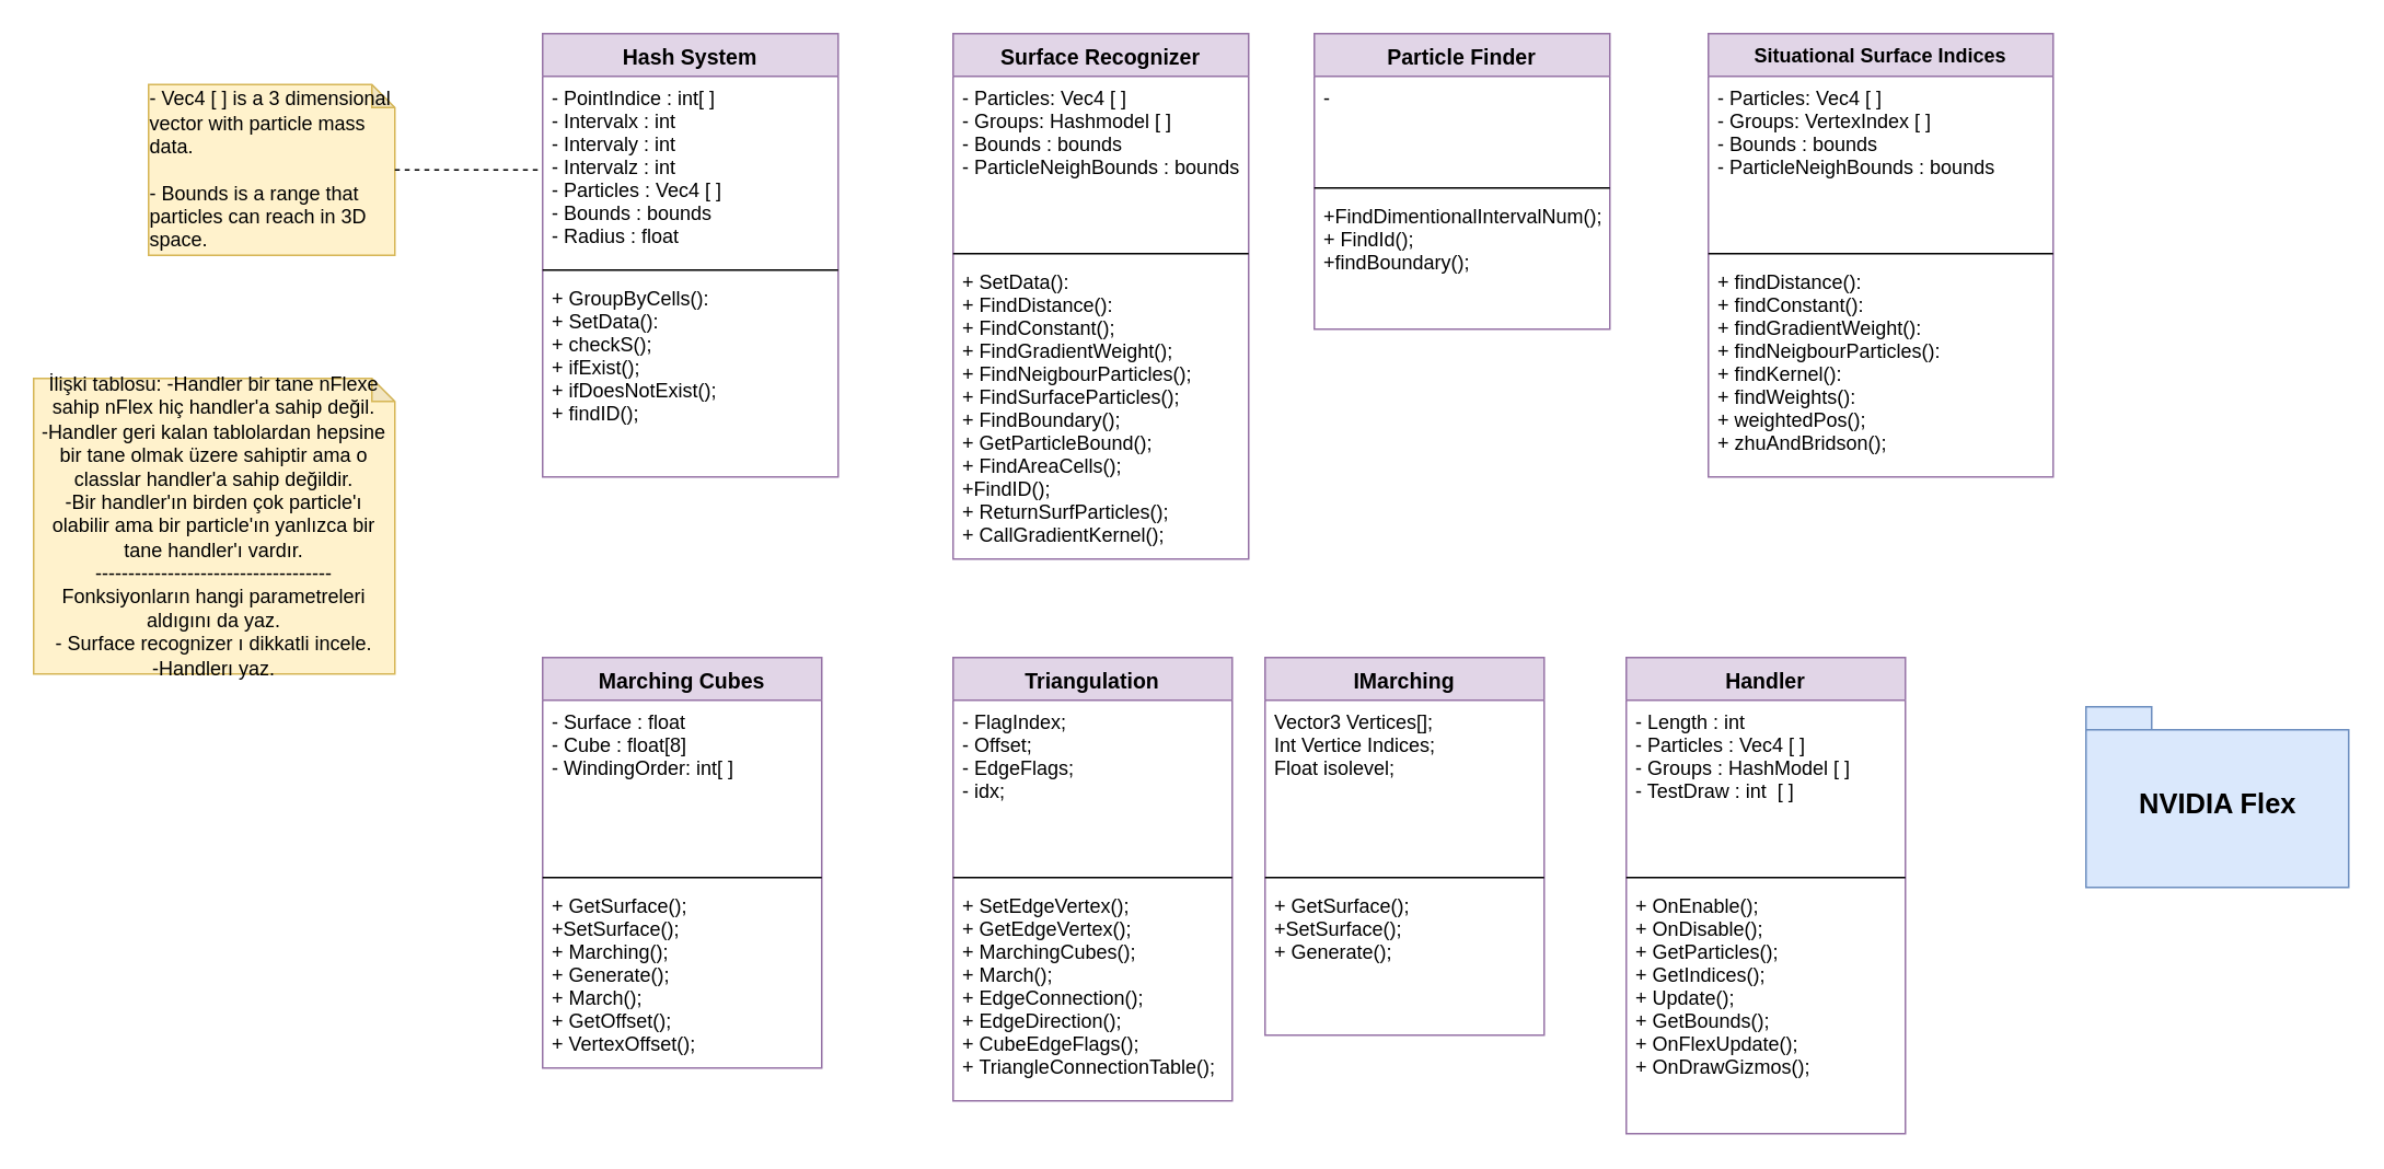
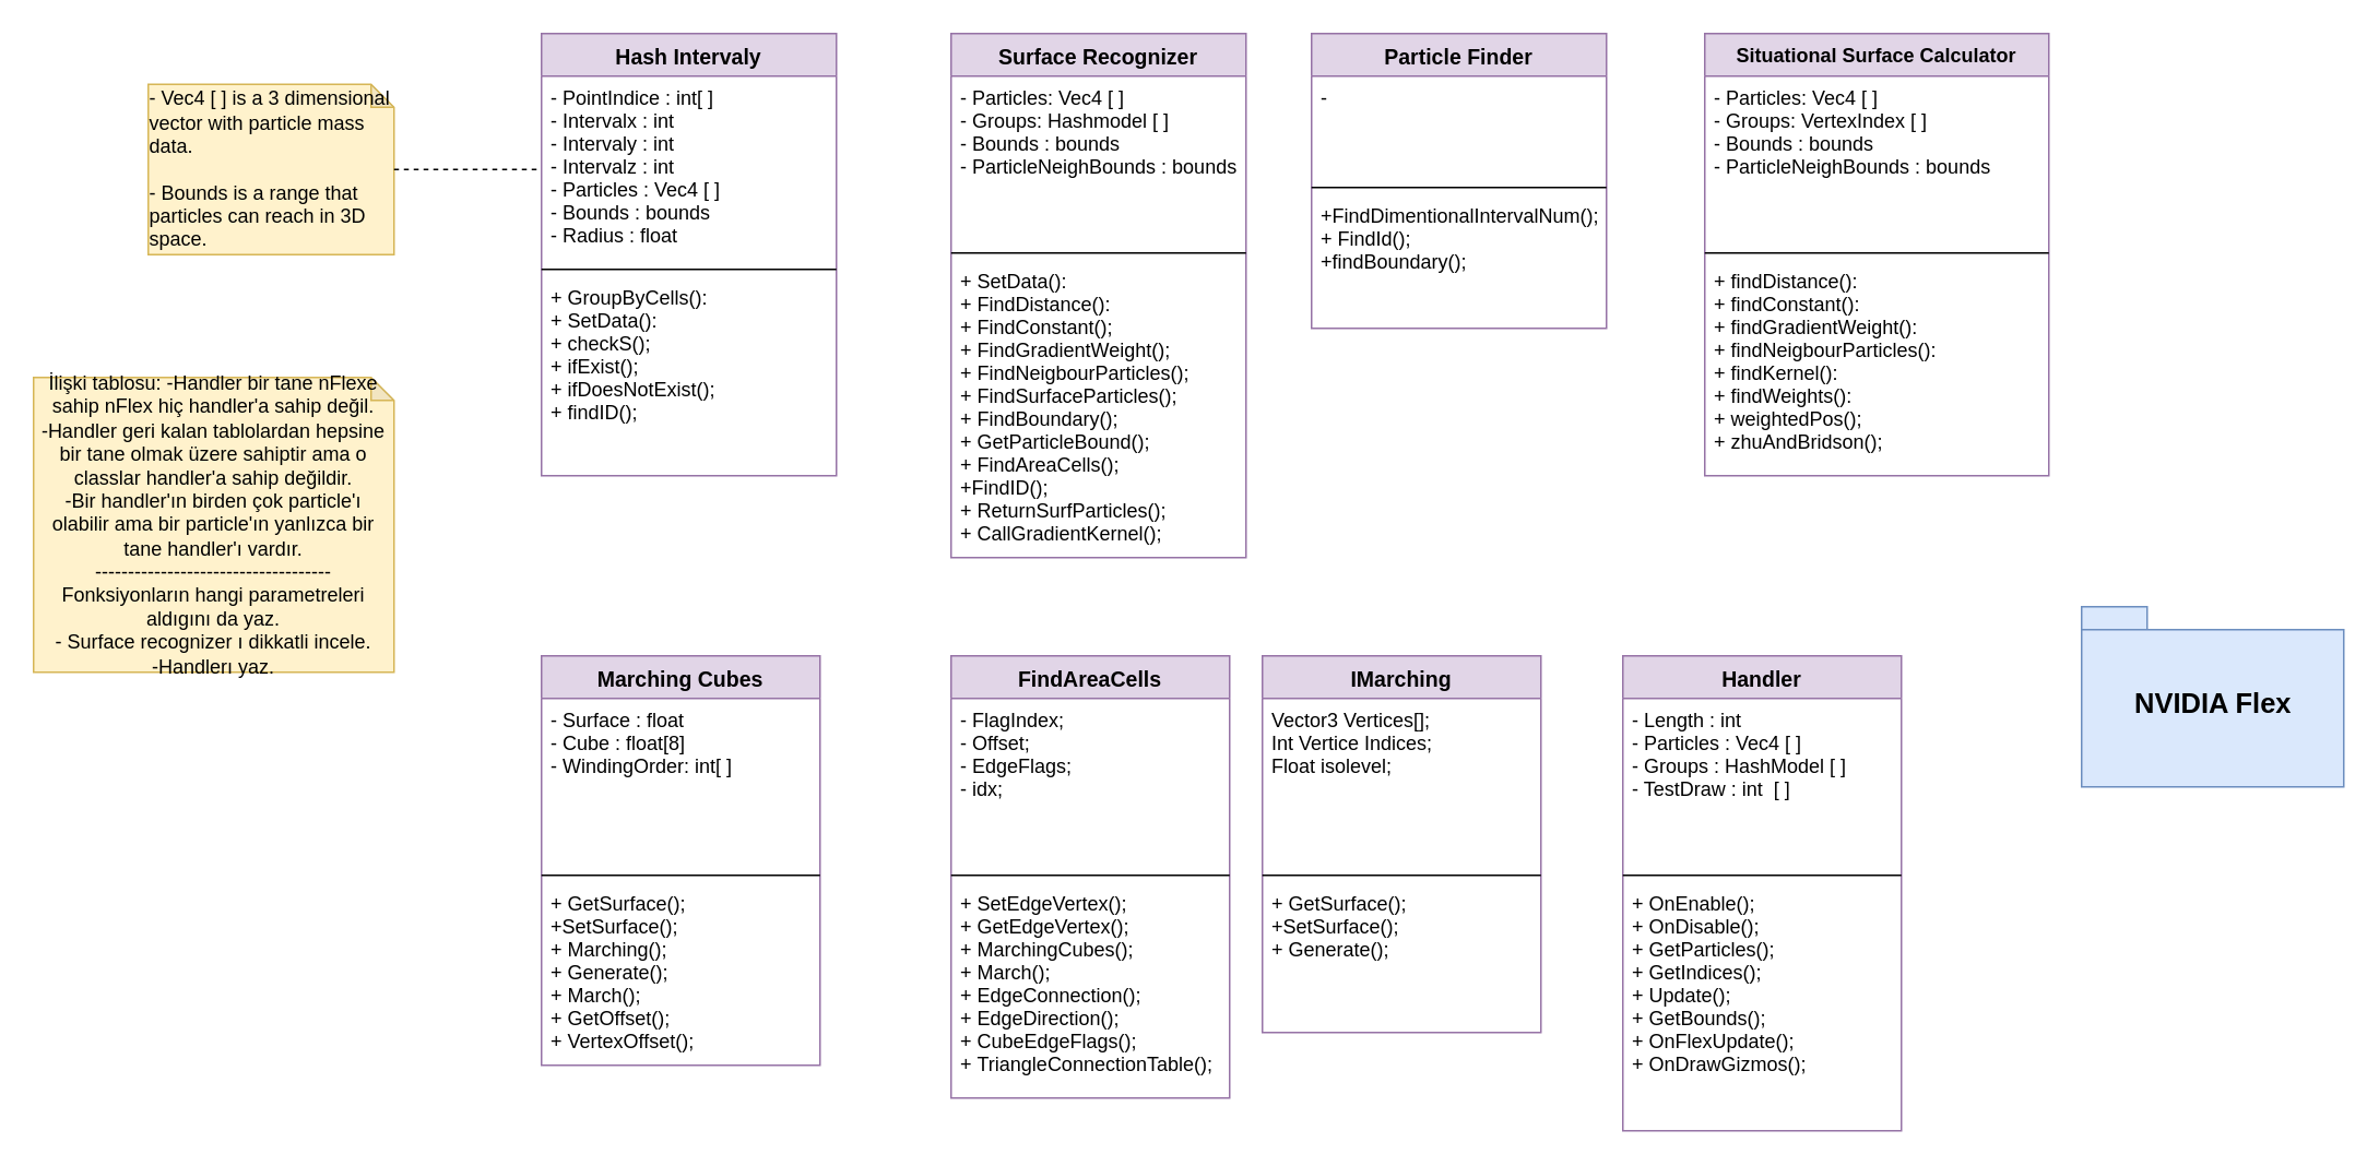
  <mxCell id="0" />
  <mxCell id="1" parent="0" />
  <mxCell id="2" value="Particle Finder" style="swimlane;fontStyle=1;align=center;verticalAlign=top;childLayout=stackLayout;horizontal=1;startSize=26;horizontalStack=0;resizeParent=1;resizeParentMax=0;resizeLast=0;collapsible=1;marginBottom=0;fillColor=#e1d5e7;strokeColor=#9673a6;fontSize=13;" vertex="1" parent="1"><mxGeometry x="800" y="20" width="180" height="180" as="geometry" /></mxCell>
  <mxCell id="3" value="-" style="text;strokeColor=none;fillColor=none;align=left;verticalAlign=top;spacingLeft=4;spacingRight=4;overflow=hidden;rotatable=0;points=[[0,0.5],[1,0.5]];portConstraint=eastwest;" vertex="1" parent="2"><mxGeometry y="26" width="180" height="64" as="geometry" /></mxCell>
  <mxCell id="4" value="" style="line;strokeWidth=1;fillColor=none;align=left;verticalAlign=middle;spacingTop=-1;spacingLeft=3;spacingRight=3;rotatable=0;labelPosition=right;points=[];portConstraint=eastwest;" vertex="1" parent="2"><mxGeometry y="90" width="180" height="8" as="geometry" /></mxCell>
  <mxCell id="5" value="+FindDimentionalIntervalNum();&#10;+ FindId();&#10;+findBoundary();" style="text;strokeColor=none;fillColor=none;align=left;verticalAlign=top;spacingLeft=4;spacingRight=4;overflow=hidden;rotatable=0;points=[[0,0.5],[1,0.5]];portConstraint=eastwest;" vertex="1" parent="2"><mxGeometry y="98" width="180" height="82" as="geometry" /></mxCell>
- <mxCell id="6" value="Hash System" style="swimlane;fontStyle=1;align=center;verticalAlign=top;childLayout=stackLayout;horizontal=1;startSize=26;horizontalStack=0;resizeParent=1;resizeParentMax=0;resizeLast=0;collapsible=1;marginBottom=0;fillColor=#e1d5e7;strokeColor=#9673a6;fontSize=13;" vertex="1" parent="1"><mxGeometry x="330" y="20" width="180" height="270" as="geometry" /></mxCell>
+ <mxCell id="6" value="Hash Intervaly" style="swimlane;fontStyle=1;align=center;verticalAlign=top;childLayout=stackLayout;horizontal=1;startSize=26;horizontalStack=0;resizeParent=1;resizeParentMax=0;resizeLast=0;collapsible=1;marginBottom=0;fillColor=#e1d5e7;strokeColor=#9673a6;fontSize=13;" vertex="1" parent="1"><mxGeometry x="330" y="20" width="180" height="270" as="geometry" /></mxCell>
  <mxCell id="7" value="- PointIndice : int[ ]&#10;- Intervalx : int&#10;- Intervaly : int&#10;- Intervalz : int&#10;- Particles : Vec4 [ ]&#10;- Bounds : bounds&#10;- Radius : float" style="text;strokeColor=none;fillColor=none;align=left;verticalAlign=top;spacingLeft=4;spacingRight=4;overflow=hidden;rotatable=0;points=[[0,0.5],[1,0.5]];portConstraint=eastwest;" vertex="1" parent="6"><mxGeometry y="26" width="180" height="114" as="geometry" /></mxCell>
  <mxCell id="8" value="" style="line;strokeWidth=1;fillColor=none;align=left;verticalAlign=middle;spacingTop=-1;spacingLeft=3;spacingRight=3;rotatable=0;labelPosition=right;points=[];portConstraint=eastwest;" vertex="1" parent="6"><mxGeometry y="140" width="180" height="8" as="geometry" /></mxCell>
  <mxCell id="9" value="+ GroupByCells():&#10;+ SetData(): &#10;+ checkS();&#10;+ ifExist();&#10;+ ifDoesNotExist();&#10;+ findID();" style="text;strokeColor=none;fillColor=none;align=left;verticalAlign=top;spacingLeft=4;spacingRight=4;overflow=hidden;rotatable=0;points=[[0,0.5],[1,0.5]];portConstraint=eastwest;" vertex="1" parent="6"><mxGeometry y="148" width="180" height="122" as="geometry" /></mxCell>
  <mxCell id="10" value="Surface Recognizer" style="swimlane;fontStyle=1;align=center;verticalAlign=top;childLayout=stackLayout;horizontal=1;startSize=26;horizontalStack=0;resizeParent=1;resizeParentMax=0;resizeLast=0;collapsible=1;marginBottom=0;fillColor=#e1d5e7;strokeColor=#9673a6;fontSize=13;" vertex="1" parent="1"><mxGeometry x="580" y="20" width="180" height="320" as="geometry" /></mxCell>
  <mxCell id="11" value="- Particles: Vec4 [ ]&#10;- Groups: Hashmodel [ ]&#10;- Bounds : bounds&#10;- ParticleNeighBounds : bounds" style="text;strokeColor=none;fillColor=none;align=left;verticalAlign=top;spacingLeft=4;spacingRight=4;overflow=hidden;rotatable=0;points=[[0,0.5],[1,0.5]];portConstraint=eastwest;" vertex="1" parent="10"><mxGeometry y="26" width="180" height="104" as="geometry" /></mxCell>
  <mxCell id="12" value="" style="line;strokeWidth=1;fillColor=none;align=left;verticalAlign=middle;spacingTop=-1;spacingLeft=3;spacingRight=3;rotatable=0;labelPosition=right;points=[];portConstraint=eastwest;" vertex="1" parent="10"><mxGeometry y="130" width="180" height="8" as="geometry" /></mxCell>
  <mxCell id="13" value="+ SetData():&#10;+ FindDistance(): &#10;+ FindConstant();&#10;+ FindGradientWeight();&#10;+ FindNeigbourParticles();&#10;+ FindSurfaceParticles();&#10;+ FindBoundary();&#10;+ GetParticleBound();&#10;+ FindAreaCells();&#10;+FindID();&#10;+ ReturnSurfParticles();&#10;+ CallGradientKernel();" style="text;strokeColor=none;fillColor=none;align=left;verticalAlign=top;spacingLeft=4;spacingRight=4;overflow=hidden;rotatable=0;points=[[0,0.5],[1,0.5]];portConstraint=eastwest;" vertex="1" parent="10"><mxGeometry y="138" width="180" height="182" as="geometry" /></mxCell>
- <mxCell id="14" value="Situational Surface Indices" style="swimlane;fontStyle=1;align=center;verticalAlign=top;childLayout=stackLayout;horizontal=1;startSize=26;horizontalStack=0;resizeParent=1;resizeParentMax=0;resizeLast=0;collapsible=1;marginBottom=0;fillColor=#e1d5e7;strokeColor=#9673a6;" vertex="1" parent="1"><mxGeometry x="1040" y="20" width="210" height="270" as="geometry" /></mxCell>
+ <mxCell id="14" value="Situational Surface Calculator" style="swimlane;fontStyle=1;align=center;verticalAlign=top;childLayout=stackLayout;horizontal=1;startSize=26;horizontalStack=0;resizeParent=1;resizeParentMax=0;resizeLast=0;collapsible=1;marginBottom=0;fillColor=#e1d5e7;strokeColor=#9673a6;" vertex="1" parent="1"><mxGeometry x="1040" y="20" width="210" height="270" as="geometry" /></mxCell>
  <mxCell id="15" value="- Particles: Vec4 [ ]&#10;- Groups: VertexIndex [ ]&#10;- Bounds : bounds&#10;- ParticleNeighBounds : bounds" style="text;strokeColor=none;fillColor=none;align=left;verticalAlign=top;spacingLeft=4;spacingRight=4;overflow=hidden;rotatable=0;points=[[0,0.5],[1,0.5]];portConstraint=eastwest;" vertex="1" parent="14"><mxGeometry y="26" width="210" height="104" as="geometry" /></mxCell>
  <mxCell id="16" value="" style="line;strokeWidth=1;fillColor=none;align=left;verticalAlign=middle;spacingTop=-1;spacingLeft=3;spacingRight=3;rotatable=0;labelPosition=right;points=[];portConstraint=eastwest;" vertex="1" parent="14"><mxGeometry y="130" width="210" height="8" as="geometry" /></mxCell>
  <mxCell id="17" value="+ findDistance():&#10;+ findConstant():&#10;+ findGradientWeight():&#10;+ findNeigbourParticles():&#10;+ findKernel():&#10;+ findWeights():&#10;+ weightedPos();&#10;+ zhuAndBridson();" style="text;strokeColor=none;fillColor=none;align=left;verticalAlign=top;spacingLeft=4;spacingRight=4;overflow=hidden;rotatable=0;points=[[0,0.5],[1,0.5]];portConstraint=eastwest;" vertex="1" parent="14"><mxGeometry y="138" width="210" height="132" as="geometry" /></mxCell>
  <mxCell id="18" value="Marching Cubes" style="swimlane;fontStyle=1;align=center;verticalAlign=top;childLayout=stackLayout;horizontal=1;startSize=26;horizontalStack=0;resizeParent=1;resizeParentMax=0;resizeLast=0;collapsible=1;marginBottom=0;fillColor=#e1d5e7;strokeColor=#9673a6;fontSize=13;" vertex="1" parent="1"><mxGeometry x="330" y="400" width="170" height="250" as="geometry" /></mxCell>
  <mxCell id="19" value="- Surface : float&#10;- Cube : float[8]&#10;- WindingOrder: int[ ]" style="text;strokeColor=none;fillColor=none;align=left;verticalAlign=top;spacingLeft=4;spacingRight=4;overflow=hidden;rotatable=0;points=[[0,0.5],[1,0.5]];portConstraint=eastwest;" vertex="1" parent="18"><mxGeometry y="26" width="170" height="104" as="geometry" /></mxCell>
  <mxCell id="20" value="" style="line;strokeWidth=1;fillColor=none;align=left;verticalAlign=middle;spacingTop=-1;spacingLeft=3;spacingRight=3;rotatable=0;labelPosition=right;points=[];portConstraint=eastwest;" vertex="1" parent="18"><mxGeometry y="130" width="170" height="8" as="geometry" /></mxCell>
  <mxCell id="21" value="+ GetSurface();&#10;+SetSurface();&#10;+ Marching();&#10;+ Generate();&#10;+ March();&#10;+ GetOffset();&#10;+ VertexOffset();" style="text;strokeColor=none;fillColor=none;align=left;verticalAlign=top;spacingLeft=4;spacingRight=4;overflow=hidden;rotatable=0;points=[[0,0.5],[1,0.5]];portConstraint=eastwest;" vertex="1" parent="18"><mxGeometry y="138" width="170" height="112" as="geometry" /></mxCell>
- <mxCell id="22" value="Triangulation" style="swimlane;fontStyle=1;align=center;verticalAlign=top;childLayout=stackLayout;horizontal=1;startSize=26;horizontalStack=0;resizeParent=1;resizeParentMax=0;resizeLast=0;collapsible=1;marginBottom=0;fillColor=#e1d5e7;strokeColor=#9673a6;fontSize=13;" vertex="1" parent="1"><mxGeometry x="580" y="400" width="170" height="270" as="geometry" /></mxCell>
+ <mxCell id="22" value="FindAreaCells" style="swimlane;fontStyle=1;align=center;verticalAlign=top;childLayout=stackLayout;horizontal=1;startSize=26;horizontalStack=0;resizeParent=1;resizeParentMax=0;resizeLast=0;collapsible=1;marginBottom=0;fillColor=#e1d5e7;strokeColor=#9673a6;fontSize=13;" vertex="1" parent="1"><mxGeometry x="580" y="400" width="170" height="270" as="geometry" /></mxCell>
  <mxCell id="23" value="- FlagIndex;&#10;- Offset;&#10;- EdgeFlags; &#10;- idx;" style="text;strokeColor=none;fillColor=none;align=left;verticalAlign=top;spacingLeft=4;spacingRight=4;overflow=hidden;rotatable=0;points=[[0,0.5],[1,0.5]];portConstraint=eastwest;" vertex="1" parent="22"><mxGeometry y="26" width="170" height="104" as="geometry" /></mxCell>
  <mxCell id="24" value="" style="line;strokeWidth=1;fillColor=none;align=left;verticalAlign=middle;spacingTop=-1;spacingLeft=3;spacingRight=3;rotatable=0;labelPosition=right;points=[];portConstraint=eastwest;" vertex="1" parent="22"><mxGeometry y="130" width="170" height="8" as="geometry" /></mxCell>
  <mxCell id="25" value="+ SetEdgeVertex();&#10;+ GetEdgeVertex();&#10;+ MarchingCubes();&#10;+ March();&#10;+ EdgeConnection();&#10;+ EdgeDirection();&#10;+ CubeEdgeFlags();&#10;+ TriangleConnectionTable();" style="text;strokeColor=none;fillColor=none;align=left;verticalAlign=top;spacingLeft=4;spacingRight=4;overflow=hidden;rotatable=0;points=[[0,0.5],[1,0.5]];portConstraint=eastwest;" vertex="1" parent="22"><mxGeometry y="138" width="170" height="132" as="geometry" /></mxCell>
  <mxCell id="26" value="&lt;span style=&quot;text-align: left ; white-space: normal&quot;&gt;İlişki tablosu: -&lt;/span&gt;&lt;span style=&quot;text-align: left ; white-space: normal&quot;&gt;Handler bir tane nFlexe sahip nFlex hiç handler'a sahip değil.&lt;br&gt;-&lt;/span&gt;&lt;span style=&quot;text-align: left ; white-space: normal&quot;&gt;Handler geri kalan tablolardan hepsine bir tane olmak üzere sahiptir ama o classlar handler'a sahip değildir.&lt;br&gt;-&lt;/span&gt;&lt;span style=&quot;text-align: left ; white-space: normal&quot;&gt;Bir handler'ın birden çok particle'ı olabilir ama bir particle'ın yanlızca bir tane handler'ı vardır.&lt;br&gt;------------------------------------&lt;br&gt;Fonksiyonların hangi parametreleri aldıgını da yaz.&lt;br&gt;- Surface recognizer ı dikkatli incele.&lt;br&gt;-Handlerı yaz.&lt;br&gt;&lt;/span&gt;" style="shape=note;whiteSpace=wrap;html=1;backgroundOutline=1;darkOpacity=0.05;size=14;fillColor=#fff2cc;strokeColor=#d6b656;" vertex="1" parent="1"><mxGeometry x="20" y="230" width="220" height="180" as="geometry" /></mxCell>
  <mxCell id="27" value="&lt;div style=&quot;text-align: left&quot;&gt;-&lt;b&gt;&amp;nbsp;&lt;/b&gt;Vec4 [ ] is a 3 dimensional vector with particle mass data.&lt;/div&gt;&lt;div style=&quot;text-align: left&quot;&gt;&lt;br&gt;&lt;/div&gt;&lt;div style=&quot;text-align: left&quot;&gt;- Bounds is a range that particles can reach in 3D space.&lt;/div&gt;" style="shape=note;whiteSpace=wrap;html=1;backgroundOutline=1;darkOpacity=0.05;size=14;fillColor=#fff2cc;strokeColor=#d6b656;" vertex="1" parent="1"><mxGeometry x="90" y="51" width="150" height="104" as="geometry" /></mxCell>
  <mxCell id="28" value="" style="endArrow=none;dashed=1;html=1;entryX=0;entryY=0.5;entryDx=0;entryDy=0;exitX=0;exitY=0;exitDx=150;exitDy=52;exitPerimeter=0;" edge="1" parent="1" source="27" target="7"><mxGeometry width="50" height="50" relative="1" as="geometry"><mxPoint x="190" y="270" as="sourcePoint" /><mxPoint x="240" y="220" as="targetPoint" /></mxGeometry></mxCell>
- <mxCell id="29" value="&lt;font style=&quot;font-size: 17px&quot;&gt;NVIDIA Flex&lt;/font&gt;" style="shape=folder;fontStyle=1;spacingTop=10;tabWidth=40;tabHeight=14;tabPosition=left;html=1;fillColor=#dae8fc;strokeColor=#6c8ebf;" vertex="1" parent="1"><mxGeometry x="1270" y="430" width="160" height="110" as="geometry" /></mxCell>
+ <mxCell id="29" value="&lt;font style=&quot;font-size: 17px&quot;&gt;NVIDIA Flex&lt;/font&gt;" style="shape=folder;fontStyle=1;spacingTop=10;tabWidth=40;tabHeight=14;tabPosition=left;html=1;fillColor=#dae8fc;strokeColor=#6c8ebf;" vertex="1" parent="1"><mxGeometry x="1270" y="370" width="160" height="110" as="geometry" /></mxCell>
  <mxCell id="30" value="IMarching" style="swimlane;fontStyle=1;align=center;verticalAlign=top;childLayout=stackLayout;horizontal=1;startSize=26;horizontalStack=0;resizeParent=1;resizeParentMax=0;resizeLast=0;collapsible=1;marginBottom=0;fillColor=#e1d5e7;strokeColor=#9673a6;fontSize=13;" vertex="1" parent="1"><mxGeometry x="770" y="400" width="170" height="230" as="geometry" /></mxCell>
  <mxCell id="31" value="Vector3 Vertices[];&#10;Int Vertice Indices;&#10;Float isolevel;" style="text;strokeColor=none;fillColor=none;align=left;verticalAlign=top;spacingLeft=4;spacingRight=4;overflow=hidden;rotatable=0;points=[[0,0.5],[1,0.5]];portConstraint=eastwest;" vertex="1" parent="30"><mxGeometry y="26" width="170" height="104" as="geometry" /></mxCell>
  <mxCell id="32" value="" style="line;strokeWidth=1;fillColor=none;align=left;verticalAlign=middle;spacingTop=-1;spacingLeft=3;spacingRight=3;rotatable=0;labelPosition=right;points=[];portConstraint=eastwest;" vertex="1" parent="30"><mxGeometry y="130" width="170" height="8" as="geometry" /></mxCell>
  <mxCell id="33" value="+ GetSurface();&#10;+SetSurface();&#10;+ Generate();" style="text;strokeColor=none;fillColor=none;align=left;verticalAlign=top;spacingLeft=4;spacingRight=4;overflow=hidden;rotatable=0;points=[[0,0.5],[1,0.5]];portConstraint=eastwest;" vertex="1" parent="30"><mxGeometry y="138" width="170" height="92" as="geometry" /></mxCell>
  <mxCell id="34" value="Handler" style="swimlane;fontStyle=1;align=center;verticalAlign=top;childLayout=stackLayout;horizontal=1;startSize=26;horizontalStack=0;resizeParent=1;resizeParentMax=0;resizeLast=0;collapsible=1;marginBottom=0;fillColor=#e1d5e7;strokeColor=#9673a6;fontSize=13;" vertex="1" parent="1"><mxGeometry x="990" y="400" width="170" height="290" as="geometry" /></mxCell>
  <mxCell id="35" value="- Length : int &#10;- Particles : Vec4 [ ]&#10;- Groups : HashModel [ ]&#10;- TestDraw : int  [ ]" style="text;strokeColor=none;fillColor=none;align=left;verticalAlign=top;spacingLeft=4;spacingRight=4;overflow=hidden;rotatable=0;points=[[0,0.5],[1,0.5]];portConstraint=eastwest;" vertex="1" parent="34"><mxGeometry y="26" width="170" height="104" as="geometry" /></mxCell>
  <mxCell id="36" value="" style="line;strokeWidth=1;fillColor=none;align=left;verticalAlign=middle;spacingTop=-1;spacingLeft=3;spacingRight=3;rotatable=0;labelPosition=right;points=[];portConstraint=eastwest;" vertex="1" parent="34"><mxGeometry y="130" width="170" height="8" as="geometry" /></mxCell>
  <mxCell id="37" value="+ OnEnable();&#10;+ OnDisable();&#10;+ GetParticles();&#10;+ GetIndices();&#10;+ Update(); &#10;+ GetBounds();&#10;+ OnFlexUpdate();&#10;+ OnDrawGizmos();" style="text;strokeColor=none;fillColor=none;align=left;verticalAlign=top;spacingLeft=4;spacingRight=4;overflow=hidden;rotatable=0;points=[[0,0.5],[1,0.5]];portConstraint=eastwest;" vertex="1" parent="34"><mxGeometry y="138" width="170" height="152" as="geometry" /></mxCell>
